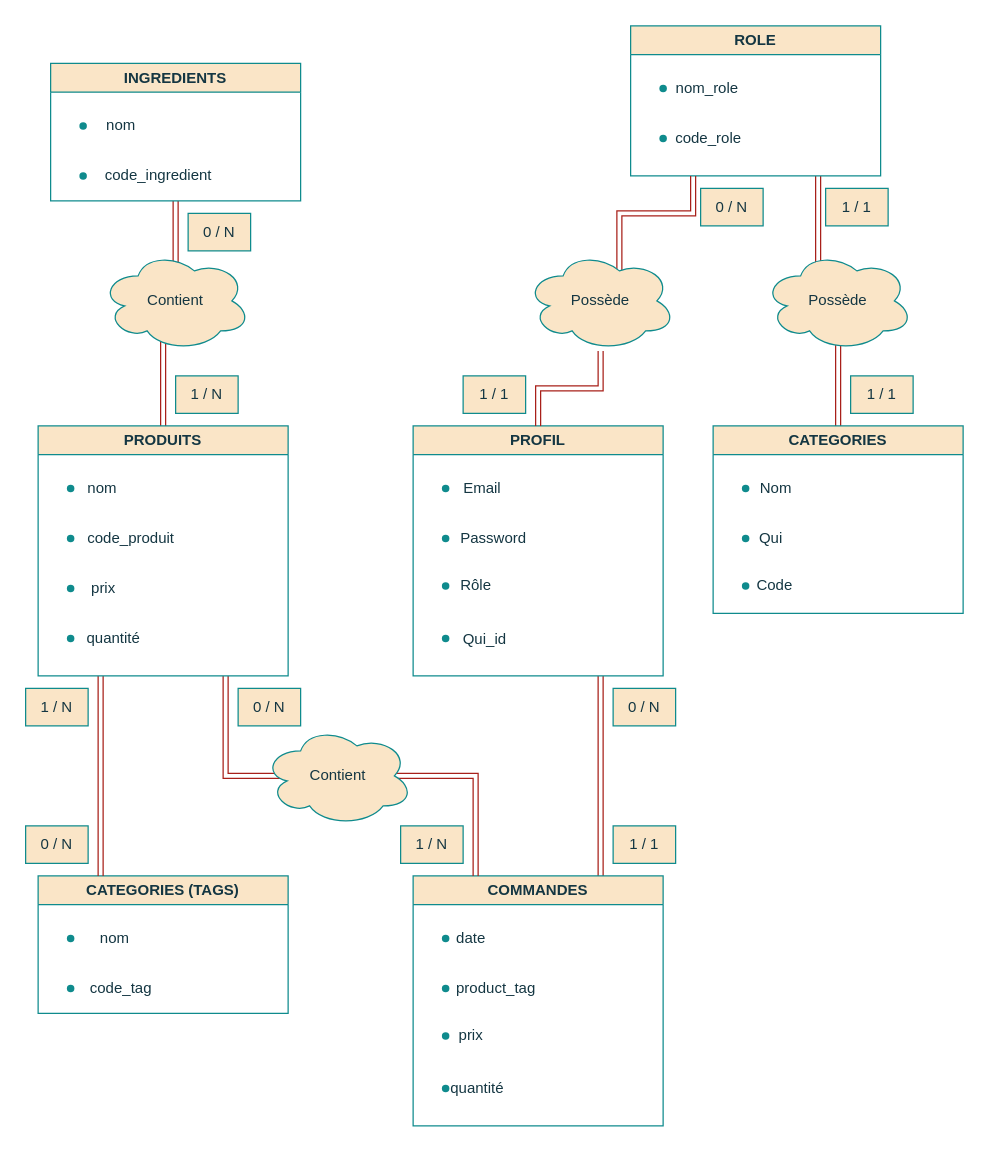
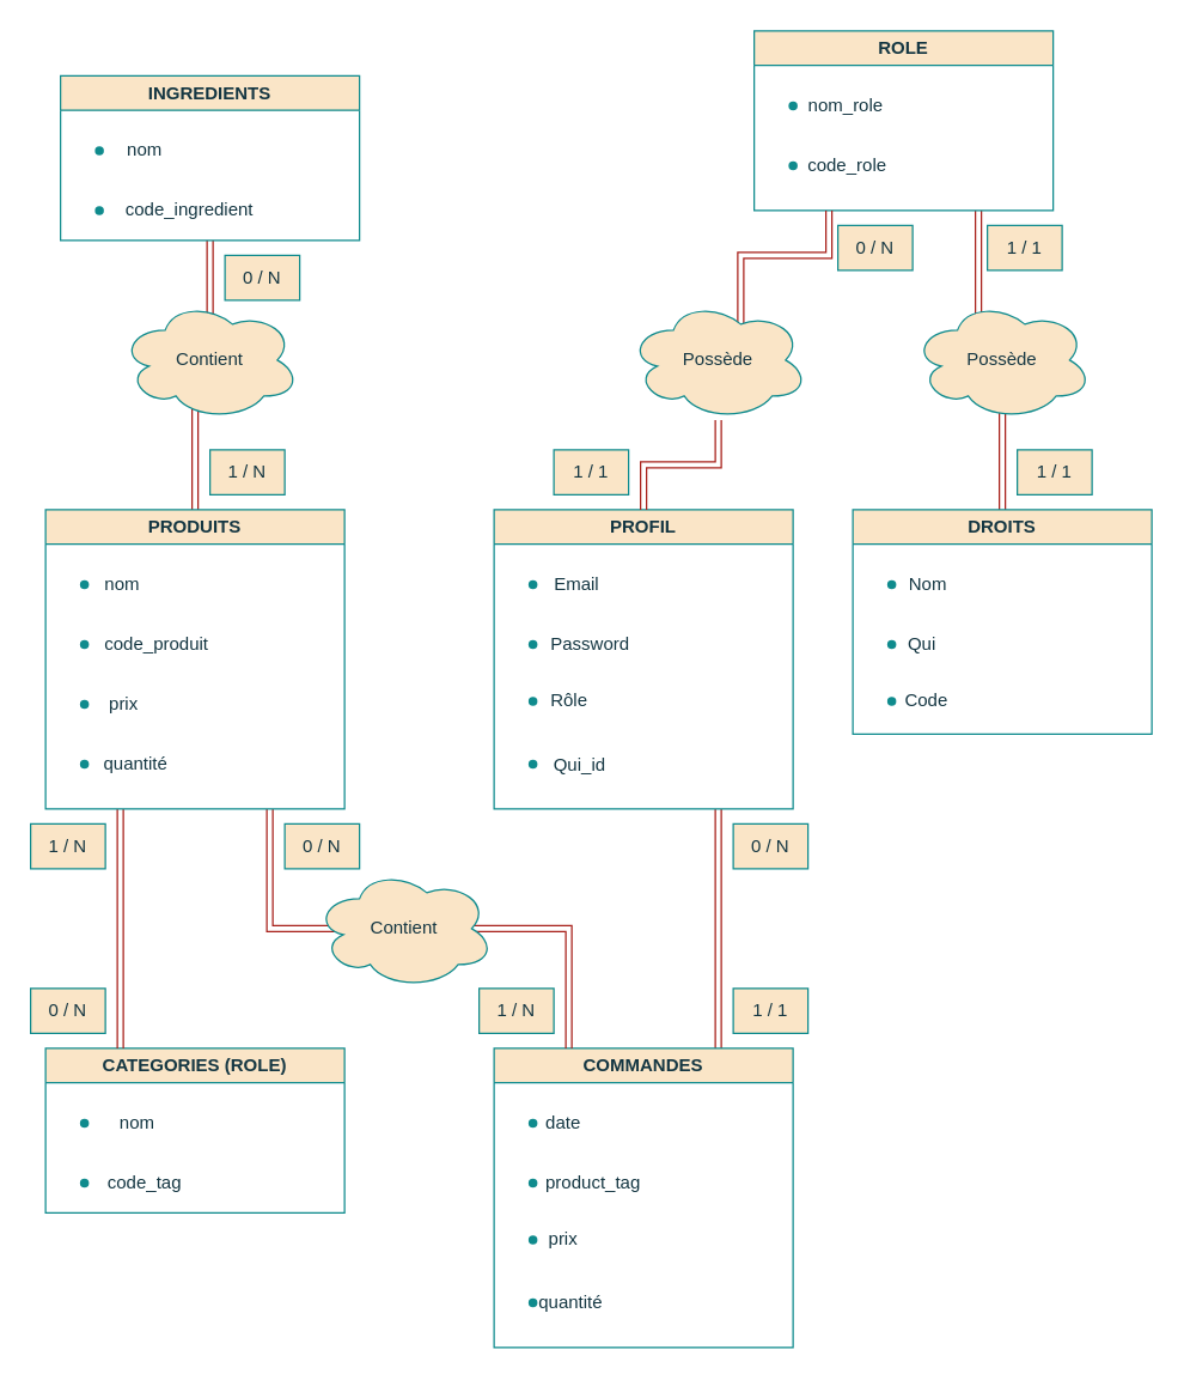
  <mxCell id="0" />
  <mxCell id="1" parent="0" />
  <mxCell id="2" style="edgeStyle=orthogonalEdgeStyle;rounded=0;orthogonalLoop=1;jettySize=auto;html=1;exitX=0.75;exitY=1;exitDx=0;exitDy=0;entryX=0.75;entryY=0;entryDx=0;entryDy=0;strokeColor=#A8201A;fontColor=#143642;fillColor=#FAE5C7;shape=link;" edge="1" parent="1" source="3" target="23"><mxGeometry relative="1" as="geometry" /></mxCell>
  <mxCell id="3" value="PROFIL" style="swimlane;whiteSpace=wrap;html=1;labelBackgroundColor=none;fillColor=#FAE5C7;strokeColor=#0F8B8D;fontColor=#143642;" vertex="1" parent="1"><mxGeometry x="330" y="340" width="200" height="200" as="geometry"><mxRectangle x="340" y="400" width="80" height="30" as="alternateBounds" /></mxGeometry></mxCell>
  <mxCell id="4" value="" style="shape=waypoint;sketch=0;size=6;pointerEvents=1;points=[];fillColor=none;resizable=0;rotatable=0;perimeter=centerPerimeter;snapToPoint=1;labelBackgroundColor=none;strokeColor=#0F8B8D;fontColor=#143642;" vertex="1" parent="3"><mxGeometry x="16" y="160" width="20" height="20" as="geometry" /></mxCell>
  <mxCell id="5" value="" style="shape=waypoint;sketch=0;size=6;pointerEvents=1;points=[];fillColor=none;resizable=0;rotatable=0;perimeter=centerPerimeter;snapToPoint=1;labelBackgroundColor=none;strokeColor=#0F8B8D;fontColor=#143642;" vertex="1" parent="3"><mxGeometry x="16" y="40" width="20" height="20" as="geometry" /></mxCell>
  <mxCell id="6" value="Email" style="text;html=1;align=center;verticalAlign=middle;resizable=0;points=[];autosize=1;strokeColor=none;fillColor=none;labelBackgroundColor=none;fontColor=#143642;" vertex="1" parent="3"><mxGeometry x="30" y="35" width="50" height="30" as="geometry" /></mxCell>
  <mxCell id="7" value="" style="shape=waypoint;sketch=0;size=6;pointerEvents=1;points=[];fillColor=none;resizable=0;rotatable=0;perimeter=centerPerimeter;snapToPoint=1;labelBackgroundColor=none;strokeColor=#0F8B8D;fontColor=#143642;" vertex="1" parent="3"><mxGeometry x="16" y="80" width="20" height="20" as="geometry" /></mxCell>
  <mxCell id="8" value="" style="shape=waypoint;sketch=0;size=6;pointerEvents=1;points=[];fillColor=none;resizable=0;rotatable=0;perimeter=centerPerimeter;snapToPoint=1;labelBackgroundColor=none;strokeColor=#0F8B8D;fontColor=#143642;" vertex="1" parent="3"><mxGeometry x="16" y="118" width="20" height="20" as="geometry" /></mxCell>
  <mxCell id="9" value="Rôle" style="text;html=1;align=center;verticalAlign=middle;resizable=0;points=[];autosize=1;strokeColor=none;fillColor=none;labelBackgroundColor=none;fontColor=#143642;" vertex="1" parent="3"><mxGeometry x="25" y="113" width="50" height="30" as="geometry" /></mxCell>
  <mxCell id="10" value="Password" style="text;html=1;align=center;verticalAlign=middle;resizable=0;points=[];autosize=1;strokeColor=none;fillColor=none;labelBackgroundColor=none;fontColor=#143642;" vertex="1" parent="3"><mxGeometry x="24" y="75" width="80" height="30" as="geometry" /></mxCell>
  <mxCell id="11" value="Qui_id" style="text;html=1;align=center;verticalAlign=middle;resizable=0;points=[];autosize=1;strokeColor=none;fillColor=none;labelBackgroundColor=none;fontColor=#143642;" vertex="1" parent="1"><mxGeometry x="357" y="496" width="60" height="30" as="geometry" /></mxCell>
  <mxCell id="12" style="edgeStyle=orthogonalEdgeStyle;rounded=0;orthogonalLoop=1;jettySize=auto;html=1;exitX=0.75;exitY=1;exitDx=0;exitDy=0;entryX=0.5;entryY=0;entryDx=0;entryDy=0;shape=link;labelBackgroundColor=none;strokeColor=#A8201A;fontColor=default;" edge="1" parent="1" source="13" target="38"><mxGeometry relative="1" as="geometry" /></mxCell>
  <mxCell id="13" value="ROLE" style="swimlane;whiteSpace=wrap;html=1;labelBackgroundColor=none;fillColor=#FAE5C7;strokeColor=#0F8B8D;fontColor=#143642;" vertex="1" parent="1"><mxGeometry x="504" y="20" width="200" height="120" as="geometry" /></mxCell>
  <mxCell id="14" value="" style="shape=waypoint;sketch=0;size=6;pointerEvents=1;points=[];fillColor=none;resizable=0;rotatable=0;perimeter=centerPerimeter;snapToPoint=1;labelBackgroundColor=none;strokeColor=#0F8B8D;fontColor=#143642;" vertex="1" parent="13"><mxGeometry x="16" y="40" width="20" height="20" as="geometry" /></mxCell>
  <mxCell id="15" value="nom_role" style="text;html=1;align=center;verticalAlign=middle;resizable=0;points=[];autosize=1;strokeColor=none;fillColor=none;labelBackgroundColor=none;fontColor=#143642;" vertex="1" parent="13"><mxGeometry x="26" y="35" width="70" height="30" as="geometry" /></mxCell>
  <mxCell id="16" value="" style="shape=waypoint;sketch=0;size=6;pointerEvents=1;points=[];fillColor=none;resizable=0;rotatable=0;perimeter=centerPerimeter;snapToPoint=1;labelBackgroundColor=none;strokeColor=#0F8B8D;fontColor=#143642;" vertex="1" parent="13"><mxGeometry x="16" y="80" width="20" height="20" as="geometry" /></mxCell>
  <mxCell id="17" value="code_role" style="text;html=1;align=center;verticalAlign=middle;resizable=0;points=[];autosize=1;strokeColor=none;fillColor=none;labelBackgroundColor=none;fontColor=#143642;" vertex="1" parent="13"><mxGeometry x="22" y="75" width="80" height="30" as="geometry" /></mxCell>
- <mxCell id="18" value="CATEGORIES (TAGS)" style="swimlane;whiteSpace=wrap;html=1;labelBackgroundColor=none;fillColor=#FAE5C7;strokeColor=#0F8B8D;fontColor=#143642;" vertex="1" parent="1"><mxGeometry x="30" y="700" width="200" height="110" as="geometry" /></mxCell>
+ <mxCell id="18" value="CATEGORIES (ROLE)" style="swimlane;whiteSpace=wrap;html=1;labelBackgroundColor=none;fillColor=#FAE5C7;strokeColor=#0F8B8D;fontColor=#143642;" vertex="1" parent="1"><mxGeometry x="30" y="700" width="200" height="110" as="geometry" /></mxCell>
  <mxCell id="19" value="" style="shape=waypoint;sketch=0;size=6;pointerEvents=1;points=[];fillColor=none;resizable=0;rotatable=0;perimeter=centerPerimeter;snapToPoint=1;labelBackgroundColor=none;strokeColor=#0F8B8D;fontColor=#143642;" vertex="1" parent="18"><mxGeometry x="16" y="40" width="20" height="20" as="geometry" /></mxCell>
  <mxCell id="20" value="nom" style="text;html=1;align=center;verticalAlign=middle;resizable=0;points=[];autosize=1;strokeColor=none;fillColor=none;labelBackgroundColor=none;fontColor=#143642;" vertex="1" parent="18"><mxGeometry x="36" y="35" width="50" height="30" as="geometry" /></mxCell>
  <mxCell id="21" value="" style="shape=waypoint;sketch=0;size=6;pointerEvents=1;points=[];fillColor=none;resizable=0;rotatable=0;perimeter=centerPerimeter;snapToPoint=1;labelBackgroundColor=none;strokeColor=#0F8B8D;fontColor=#143642;" vertex="1" parent="18"><mxGeometry x="16" y="80" width="20" height="20" as="geometry" /></mxCell>
  <mxCell id="22" value="code_tag" style="text;html=1;align=center;verticalAlign=middle;resizable=0;points=[];autosize=1;strokeColor=none;fillColor=none;labelBackgroundColor=none;fontColor=#143642;" vertex="1" parent="18"><mxGeometry x="31" y="75" width="70" height="30" as="geometry" /></mxCell>
  <mxCell id="23" value="COMMANDES" style="swimlane;whiteSpace=wrap;html=1;labelBackgroundColor=none;fillColor=#FAE5C7;strokeColor=#0F8B8D;fontColor=#143642;" vertex="1" parent="1"><mxGeometry x="330" y="700" width="200" height="200" as="geometry" /></mxCell>
  <mxCell id="24" value="" style="shape=waypoint;sketch=0;size=6;pointerEvents=1;points=[];fillColor=none;resizable=0;rotatable=0;perimeter=centerPerimeter;snapToPoint=1;labelBackgroundColor=none;strokeColor=#0F8B8D;fontColor=#143642;" vertex="1" parent="23"><mxGeometry x="16" y="160" width="20" height="20" as="geometry" /></mxCell>
  <mxCell id="25" value="" style="shape=waypoint;sketch=0;size=6;pointerEvents=1;points=[];fillColor=none;resizable=0;rotatable=0;perimeter=centerPerimeter;snapToPoint=1;labelBackgroundColor=none;strokeColor=#0F8B8D;fontColor=#143642;" vertex="1" parent="23"><mxGeometry x="16" y="40" width="20" height="20" as="geometry" /></mxCell>
  <mxCell id="26" value="date" style="text;html=1;align=center;verticalAlign=middle;resizable=0;points=[];autosize=1;strokeColor=none;fillColor=none;labelBackgroundColor=none;fontColor=#143642;" vertex="1" parent="23"><mxGeometry x="21" y="35" width="50" height="30" as="geometry" /></mxCell>
  <mxCell id="27" value="" style="shape=waypoint;sketch=0;size=6;pointerEvents=1;points=[];fillColor=none;resizable=0;rotatable=0;perimeter=centerPerimeter;snapToPoint=1;labelBackgroundColor=none;strokeColor=#0F8B8D;fontColor=#143642;" vertex="1" parent="23"><mxGeometry x="16" y="80" width="20" height="20" as="geometry" /></mxCell>
  <mxCell id="28" value="" style="shape=waypoint;sketch=0;size=6;pointerEvents=1;points=[];fillColor=none;resizable=0;rotatable=0;perimeter=centerPerimeter;snapToPoint=1;labelBackgroundColor=none;strokeColor=#0F8B8D;fontColor=#143642;" vertex="1" parent="23"><mxGeometry x="16" y="118" width="20" height="20" as="geometry" /></mxCell>
  <mxCell id="29" value="product_tag" style="text;html=1;align=center;verticalAlign=middle;resizable=0;points=[];autosize=1;strokeColor=none;fillColor=none;labelBackgroundColor=none;fontColor=#143642;" vertex="1" parent="23"><mxGeometry x="26" y="75" width="80" height="30" as="geometry" /></mxCell>
  <mxCell id="30" value="prix" style="text;html=1;align=center;verticalAlign=middle;resizable=0;points=[];autosize=1;strokeColor=none;fillColor=none;labelBackgroundColor=none;fontColor=#143642;" vertex="1" parent="23"><mxGeometry x="26" y="113" width="40" height="30" as="geometry" /></mxCell>
  <mxCell id="31" value="quantité" style="text;html=1;align=center;verticalAlign=middle;resizable=0;points=[];autosize=1;strokeColor=none;fillColor=none;labelBackgroundColor=none;fontColor=#143642;" vertex="1" parent="23"><mxGeometry x="16" y="155" width="70" height="30" as="geometry" /></mxCell>
  <mxCell id="32" style="edgeStyle=orthogonalEdgeStyle;rounded=0;orthogonalLoop=1;jettySize=auto;html=1;exitX=0.5;exitY=1;exitDx=0;exitDy=0;entryX=0.5;entryY=0;entryDx=0;entryDy=0;shape=link;labelBackgroundColor=none;strokeColor=#A8201A;fontColor=default;" edge="1" parent="1" source="33" target="47"><mxGeometry relative="1" as="geometry" /></mxCell>
  <mxCell id="33" value="INGREDIENTS" style="swimlane;whiteSpace=wrap;html=1;labelBackgroundColor=none;fillColor=#FAE5C7;strokeColor=#0F8B8D;fontColor=#143642;" vertex="1" parent="1"><mxGeometry x="40" y="50" width="200" height="110" as="geometry" /></mxCell>
  <mxCell id="34" value="" style="shape=waypoint;sketch=0;size=6;pointerEvents=1;points=[];fillColor=none;resizable=0;rotatable=0;perimeter=centerPerimeter;snapToPoint=1;labelBackgroundColor=none;strokeColor=#0F8B8D;fontColor=#143642;" vertex="1" parent="33"><mxGeometry x="16" y="40" width="20" height="20" as="geometry" /></mxCell>
  <mxCell id="35" value="nom" style="text;html=1;align=center;verticalAlign=middle;resizable=0;points=[];autosize=1;strokeColor=none;fillColor=none;labelBackgroundColor=none;fontColor=#143642;" vertex="1" parent="33"><mxGeometry x="31" y="35" width="50" height="30" as="geometry" /></mxCell>
  <mxCell id="36" value="" style="shape=waypoint;sketch=0;size=6;pointerEvents=1;points=[];fillColor=none;resizable=0;rotatable=0;perimeter=centerPerimeter;snapToPoint=1;labelBackgroundColor=none;strokeColor=#0F8B8D;fontColor=#143642;" vertex="1" parent="33"><mxGeometry x="16" y="80" width="20" height="20" as="geometry" /></mxCell>
  <mxCell id="37" value="code_ingredient" style="text;html=1;align=center;verticalAlign=middle;resizable=0;points=[];autosize=1;strokeColor=none;fillColor=none;labelBackgroundColor=none;fontColor=#143642;" vertex="1" parent="33"><mxGeometry x="31" y="75" width="110" height="30" as="geometry" /></mxCell>
- <mxCell id="38" value="CATEGORIES" style="swimlane;whiteSpace=wrap;html=1;labelBackgroundColor=none;fillColor=#FAE5C7;strokeColor=#0F8B8D;fontColor=#143642;" vertex="1" parent="1"><mxGeometry x="570" y="340" width="200" height="150" as="geometry" /></mxCell>
+ <mxCell id="38" value="DROITS" style="swimlane;whiteSpace=wrap;html=1;labelBackgroundColor=none;fillColor=#FAE5C7;strokeColor=#0F8B8D;fontColor=#143642;" vertex="1" parent="1"><mxGeometry x="570" y="340" width="200" height="150" as="geometry" /></mxCell>
  <mxCell id="39" value="" style="shape=waypoint;sketch=0;size=6;pointerEvents=1;points=[];fillColor=none;resizable=0;rotatable=0;perimeter=centerPerimeter;snapToPoint=1;labelBackgroundColor=none;strokeColor=#0F8B8D;fontColor=#143642;" vertex="1" parent="38"><mxGeometry x="16" y="40" width="20" height="20" as="geometry" /></mxCell>
  <mxCell id="40" value="Nom" style="text;html=1;align=center;verticalAlign=middle;resizable=0;points=[];autosize=1;strokeColor=none;fillColor=none;labelBackgroundColor=none;fontColor=#143642;" vertex="1" parent="38"><mxGeometry x="25" y="35" width="50" height="30" as="geometry" /></mxCell>
  <mxCell id="41" value="" style="shape=waypoint;sketch=0;size=6;pointerEvents=1;points=[];fillColor=none;resizable=0;rotatable=0;perimeter=centerPerimeter;snapToPoint=1;labelBackgroundColor=none;strokeColor=#0F8B8D;fontColor=#143642;" vertex="1" parent="38"><mxGeometry x="16" y="80" width="20" height="20" as="geometry" /></mxCell>
  <mxCell id="42" value="" style="shape=waypoint;sketch=0;size=6;pointerEvents=1;points=[];fillColor=none;resizable=0;rotatable=0;perimeter=centerPerimeter;snapToPoint=1;labelBackgroundColor=none;strokeColor=#0F8B8D;fontColor=#143642;" vertex="1" parent="38"><mxGeometry x="16" y="118" width="20" height="20" as="geometry" /></mxCell>
  <mxCell id="43" value="Code" style="text;html=1;align=center;verticalAlign=middle;resizable=0;points=[];autosize=1;strokeColor=none;fillColor=none;labelBackgroundColor=none;fontColor=#143642;" vertex="1" parent="38"><mxGeometry x="24" y="113" width="50" height="30" as="geometry" /></mxCell>
  <mxCell id="44" value="Qui" style="text;html=1;align=center;verticalAlign=middle;resizable=0;points=[];autosize=1;strokeColor=none;fillColor=none;labelBackgroundColor=none;fontColor=#143642;" vertex="1" parent="38"><mxGeometry x="26" y="75" width="40" height="30" as="geometry" /></mxCell>
  <mxCell id="45" style="edgeStyle=orthogonalEdgeStyle;rounded=0;orthogonalLoop=1;jettySize=auto;html=1;exitX=0.25;exitY=1;exitDx=0;exitDy=0;entryX=0.25;entryY=0;entryDx=0;entryDy=0;strokeColor=#A8201A;fontColor=#143642;fillColor=#FAE5C7;shape=link;" edge="1" parent="1" source="47" target="18"><mxGeometry relative="1" as="geometry" /></mxCell>
  <mxCell id="46" style="edgeStyle=orthogonalEdgeStyle;rounded=0;orthogonalLoop=1;jettySize=auto;html=1;exitX=0.75;exitY=1;exitDx=0;exitDy=0;entryX=0.25;entryY=0;entryDx=0;entryDy=0;strokeColor=#A8201A;fontColor=#143642;fillColor=#FAE5C7;shape=link;" edge="1" parent="1" source="47" target="23"><mxGeometry relative="1" as="geometry" /></mxCell>
  <mxCell id="47" value="PRODUITS" style="swimlane;whiteSpace=wrap;html=1;labelBackgroundColor=none;fillColor=#FAE5C7;strokeColor=#0F8B8D;fontColor=#143642;" vertex="1" parent="1"><mxGeometry x="30" y="340" width="200" height="200" as="geometry" /></mxCell>
  <mxCell id="48" value="" style="shape=waypoint;sketch=0;size=6;pointerEvents=1;points=[];fillColor=none;resizable=0;rotatable=0;perimeter=centerPerimeter;snapToPoint=1;labelBackgroundColor=none;strokeColor=#0F8B8D;fontColor=#143642;" vertex="1" parent="47"><mxGeometry x="16" y="40" width="20" height="20" as="geometry" /></mxCell>
  <mxCell id="49" value="nom" style="text;html=1;align=center;verticalAlign=middle;resizable=0;points=[];autosize=1;strokeColor=none;fillColor=none;labelBackgroundColor=none;fontColor=#143642;" vertex="1" parent="47"><mxGeometry x="26" y="35" width="50" height="30" as="geometry" /></mxCell>
  <mxCell id="50" value="" style="shape=waypoint;sketch=0;size=6;pointerEvents=1;points=[];fillColor=none;resizable=0;rotatable=0;perimeter=centerPerimeter;snapToPoint=1;labelBackgroundColor=none;strokeColor=#0F8B8D;fontColor=#143642;" vertex="1" parent="47"><mxGeometry x="16" y="80" width="20" height="20" as="geometry" /></mxCell>
  <mxCell id="51" value="code_produit" style="text;html=1;align=center;verticalAlign=middle;resizable=0;points=[];autosize=1;strokeColor=none;fillColor=none;labelBackgroundColor=none;fontColor=#143642;" vertex="1" parent="47"><mxGeometry x="29" y="75" width="90" height="30" as="geometry" /></mxCell>
  <mxCell id="52" value="" style="shape=waypoint;sketch=0;size=6;pointerEvents=1;points=[];fillColor=none;resizable=0;rotatable=0;perimeter=centerPerimeter;snapToPoint=1;labelBackgroundColor=none;strokeColor=#0F8B8D;fontColor=#143642;" vertex="1" parent="47"><mxGeometry x="16" y="160" width="20" height="20" as="geometry" /></mxCell>
  <mxCell id="53" value="" style="shape=waypoint;sketch=0;size=6;pointerEvents=1;points=[];fillColor=none;resizable=0;rotatable=0;perimeter=centerPerimeter;snapToPoint=1;labelBackgroundColor=none;strokeColor=#0F8B8D;fontColor=#143642;" vertex="1" parent="47"><mxGeometry x="16" y="120" width="20" height="20" as="geometry" /></mxCell>
  <mxCell id="54" value="quantité" style="text;html=1;align=center;verticalAlign=middle;resizable=0;points=[];autosize=1;strokeColor=none;fillColor=none;labelBackgroundColor=none;fontColor=#143642;" vertex="1" parent="47"><mxGeometry x="25" y="155" width="70" height="30" as="geometry" /></mxCell>
  <mxCell id="55" value="prix" style="text;html=1;align=center;verticalAlign=middle;resizable=0;points=[];autosize=1;strokeColor=none;fillColor=none;labelBackgroundColor=none;fontColor=#143642;" vertex="1" parent="47"><mxGeometry x="32" y="115" width="40" height="30" as="geometry" /></mxCell>
  <mxCell id="56" value="Contient" style="ellipse;shape=cloud;whiteSpace=wrap;html=1;labelBackgroundColor=none;fillColor=#FAE5C7;strokeColor=#0F8B8D;fontColor=#143642;" vertex="1" parent="1"><mxGeometry x="80" y="200" width="120" height="80" as="geometry" /></mxCell>
  <mxCell id="57" value="Possède" style="ellipse;shape=cloud;whiteSpace=wrap;html=1;labelBackgroundColor=none;fillColor=#FAE5C7;strokeColor=#0F8B8D;fontColor=#143642;" vertex="1" parent="1"><mxGeometry x="610" y="200" width="120" height="80" as="geometry" /></mxCell>
  <mxCell id="58" value="" style="edgeStyle=orthogonalEdgeStyle;rounded=0;orthogonalLoop=1;jettySize=auto;html=1;exitX=0.5;exitY=0;exitDx=0;exitDy=0;entryX=0.5;entryY=1;entryDx=0;entryDy=0;shape=link;labelBackgroundColor=none;strokeColor=#A8201A;fontColor=default;" edge="1" parent="1" source="3" target="60"><mxGeometry relative="1" as="geometry"><mxPoint x="404" y="340" as="sourcePoint" /><mxPoint x="604" y="140" as="targetPoint" /></mxGeometry></mxCell>
  <mxCell id="59" style="edgeStyle=orthogonalEdgeStyle;rounded=0;orthogonalLoop=1;jettySize=auto;html=1;exitX=0.625;exitY=0.2;exitDx=0;exitDy=0;exitPerimeter=0;entryX=0.25;entryY=1;entryDx=0;entryDy=0;strokeColor=#A8201A;fontColor=#143642;fillColor=#FAE5C7;shape=link;" edge="1" parent="1" source="60" target="13"><mxGeometry relative="1" as="geometry" /></mxCell>
  <mxCell id="60" value="Possède" style="ellipse;shape=cloud;whiteSpace=wrap;html=1;labelBackgroundColor=none;fillColor=#FAE5C7;strokeColor=#0F8B8D;fontColor=#143642;" vertex="1" parent="1"><mxGeometry x="420" y="200" width="120" height="80" as="geometry" /></mxCell>
  <mxCell id="61" value="0 / N" style="rounded=0;whiteSpace=wrap;html=1;strokeColor=#0F8B8D;fontColor=#143642;fillColor=#FAE5C7;" vertex="1" parent="1"><mxGeometry x="560" y="150" width="50" height="30" as="geometry" /></mxCell>
  <mxCell id="62" value="1 / 1" style="rounded=0;whiteSpace=wrap;html=1;strokeColor=#0F8B8D;fontColor=#143642;fillColor=#FAE5C7;" vertex="1" parent="1"><mxGeometry x="370" y="300" width="50" height="30" as="geometry" /></mxCell>
  <mxCell id="63" value="1 / 1" style="rounded=0;whiteSpace=wrap;html=1;strokeColor=#0F8B8D;fontColor=#143642;fillColor=#FAE5C7;" vertex="1" parent="1"><mxGeometry x="660" y="150" width="50" height="30" as="geometry" /></mxCell>
  <mxCell id="64" value="1 / 1" style="rounded=0;whiteSpace=wrap;html=1;strokeColor=#0F8B8D;fontColor=#143642;fillColor=#FAE5C7;" vertex="1" parent="1"><mxGeometry x="680" y="300" width="50" height="30" as="geometry" /></mxCell>
  <mxCell id="65" value="1 / 1" style="rounded=0;whiteSpace=wrap;html=1;strokeColor=#0F8B8D;fontColor=#143642;fillColor=#FAE5C7;" vertex="1" parent="1"><mxGeometry x="490" y="660" width="50" height="30" as="geometry" /></mxCell>
  <mxCell id="66" value="0 / N" style="rounded=0;whiteSpace=wrap;html=1;strokeColor=#0F8B8D;fontColor=#143642;fillColor=#FAE5C7;" vertex="1" parent="1"><mxGeometry x="490" y="550" width="50" height="30" as="geometry" /></mxCell>
  <mxCell id="67" value="0 / N" style="rounded=0;whiteSpace=wrap;html=1;strokeColor=#0F8B8D;fontColor=#143642;fillColor=#FAE5C7;" vertex="1" parent="1"><mxGeometry x="20" y="660" width="50" height="30" as="geometry" /></mxCell>
  <mxCell id="68" value="1 / N" style="rounded=0;whiteSpace=wrap;html=1;strokeColor=#0F8B8D;fontColor=#143642;fillColor=#FAE5C7;" vertex="1" parent="1"><mxGeometry x="20" y="550" width="50" height="30" as="geometry" /></mxCell>
  <mxCell id="69" value="1 / N" style="rounded=0;whiteSpace=wrap;html=1;strokeColor=#0F8B8D;fontColor=#143642;fillColor=#FAE5C7;" vertex="1" parent="1"><mxGeometry x="140" y="300" width="50" height="30" as="geometry" /></mxCell>
  <mxCell id="70" value="0 / N" style="rounded=0;whiteSpace=wrap;html=1;strokeColor=#0F8B8D;fontColor=#143642;fillColor=#FAE5C7;" vertex="1" parent="1"><mxGeometry x="150" y="170" width="50" height="30" as="geometry" /></mxCell>
  <mxCell id="71" value="Contient" style="ellipse;shape=cloud;whiteSpace=wrap;html=1;labelBackgroundColor=none;fillColor=#FAE5C7;strokeColor=#0F8B8D;fontColor=#143642;" vertex="1" parent="1"><mxGeometry x="210" y="580" width="120" height="80" as="geometry" /></mxCell>
  <mxCell id="72" value="1 / N" style="rounded=0;whiteSpace=wrap;html=1;strokeColor=#0F8B8D;fontColor=#143642;fillColor=#FAE5C7;" vertex="1" parent="1"><mxGeometry x="320" y="660" width="50" height="30" as="geometry" /></mxCell>
  <mxCell id="73" value="0 / N" style="rounded=0;whiteSpace=wrap;html=1;strokeColor=#0F8B8D;fontColor=#143642;fillColor=#FAE5C7;" vertex="1" parent="1"><mxGeometry x="190" y="550" width="50" height="30" as="geometry" /></mxCell>
